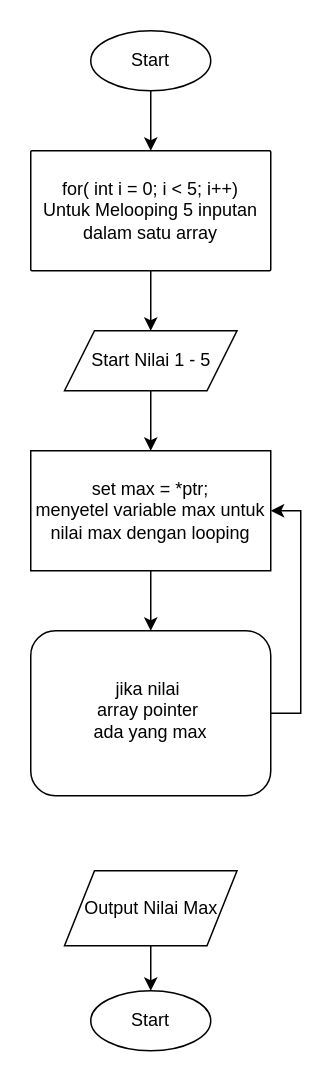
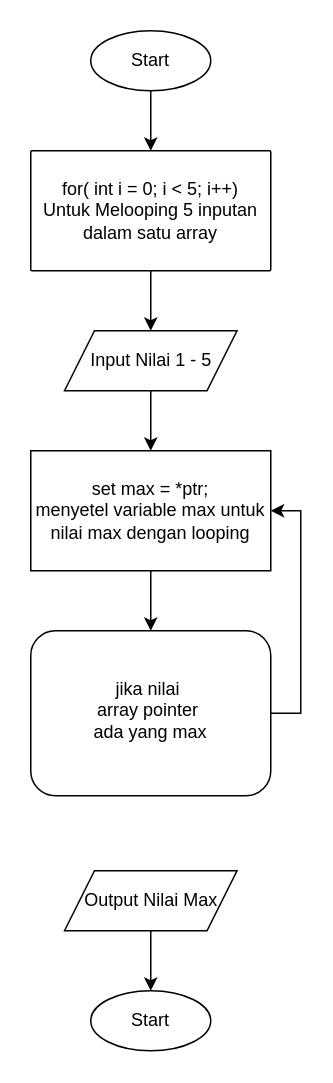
  <mxCell id="0" />
  <mxCell id="1" parent="0" />
  <mxCell id="2" value="" style="edgeStyle=orthogonalEdgeStyle;rounded=0;orthogonalLoop=1;jettySize=auto;html=1;" edge="1" parent="1" source="3" target="11"><mxGeometry relative="1" as="geometry" /></mxCell>
  <mxCell id="3" value="Start" style="ellipse;whiteSpace=wrap;html=1;" vertex="1" parent="1"><mxGeometry x="60" y="20" width="80" height="40" as="geometry" /></mxCell>
  <mxCell id="4" value="" style="edgeStyle=orthogonalEdgeStyle;rounded=0;orthogonalLoop=1;jettySize=auto;html=1;" edge="1" parent="1" source="5" target="7"><mxGeometry relative="1" as="geometry"><mxPoint x="150" y="290" as="targetPoint" /><Array as="points" /></mxGeometry></mxCell>
- <mxCell id="5" value="&lt;div&gt;Start Nilai 1 - 5&lt;/div&gt;" style="shape=parallelogram;perimeter=parallelogramPerimeter;whiteSpace=wrap;html=1;fixedSize=1;" vertex="1" parent="1"><mxGeometry x="42.5" y="220" width="115" height="40" as="geometry" /></mxCell>
+ <mxCell id="5" value="&lt;div&gt;Input Nilai 1 - 5&lt;/div&gt;" style="shape=parallelogram;perimeter=parallelogramPerimeter;whiteSpace=wrap;html=1;fixedSize=1;" vertex="1" parent="1"><mxGeometry x="42.5" y="220" width="115" height="40" as="geometry" /></mxCell>
  <mxCell id="6" value="" style="edgeStyle=orthogonalEdgeStyle;rounded=0;orthogonalLoop=1;jettySize=auto;html=1;entryX=0.5;entryY=0;entryDx=0;entryDy=0;" edge="1" parent="1" source="7" target="9"><mxGeometry relative="1" as="geometry"><mxPoint x="100" y="420" as="targetPoint" /></mxGeometry></mxCell>
  <mxCell id="7" value="&lt;div&gt;set max = *ptr;&lt;/div&gt;&lt;div&gt;menyetel variable max untuk nilai max dengan looping&lt;br&gt;&lt;/div&gt;" style="rounded=1;whiteSpace=wrap;html=1;fontSize=12;glass=0;strokeWidth=1;shadow=0;arcSize=0;" vertex="1" parent="1"><mxGeometry x="20" y="300" width="160" height="80" as="geometry" /></mxCell>
  <mxCell id="8" value="" style="edgeStyle=orthogonalEdgeStyle;rounded=0;orthogonalLoop=1;jettySize=auto;html=1;entryX=1;entryY=0.5;entryDx=0;entryDy=0;" edge="1" parent="1" source="9" target="7"><mxGeometry relative="1" as="geometry"><mxPoint x="355.5" y="510" as="targetPoint" /><Array as="points"><mxPoint x="200" y="475" /><mxPoint x="200" y="340" /></Array></mxGeometry></mxCell>
  <mxCell id="9" value="&lt;div&gt;jika nilai&amp;nbsp;&lt;/div&gt;&lt;div&gt;array pointer&amp;nbsp;&lt;/div&gt;&lt;div&gt;ada yang max &lt;/div&gt;" style="whiteSpace=wrap;html=1;shadow=0;fontFamily=Helvetica;fontSize=12;align=center;strokeWidth=1;spacing=6;spacingTop=-4;rounded=1;" vertex="1" parent="1"><mxGeometry x="20" y="420" width="160" height="110" as="geometry" /></mxCell>
  <mxCell id="10" value="" style="edgeStyle=orthogonalEdgeStyle;rounded=0;orthogonalLoop=1;jettySize=auto;html=1;entryX=0.5;entryY=0;entryDx=0;entryDy=0;" edge="1" parent="1" source="11" target="5"><mxGeometry relative="1" as="geometry" /></mxCell>
  <mxCell id="11" value="&lt;div&gt;for( int i = 0; i &amp;lt; 5; i++)&lt;/div&gt;&lt;div&gt;Untuk Melooping 5 inputan dalam satu array&lt;br&gt;&lt;/div&gt;" style="rounded=1;whiteSpace=wrap;html=1;arcSize=1;" vertex="1" parent="1"><mxGeometry x="20" y="100" width="160" height="80" as="geometry" /></mxCell>
  <mxCell id="12" value="" style="edgeStyle=orthogonalEdgeStyle;rounded=0;orthogonalLoop=1;jettySize=auto;html=1;" edge="1" parent="1" source="13" target="14"><mxGeometry relative="1" as="geometry" /></mxCell>
- <mxCell id="13" value="Output Nilai Max" style="shape=parallelogram;perimeter=parallelogramPerimeter;whiteSpace=wrap;html=1;fixedSize=1;" vertex="1" parent="1"><mxGeometry x="42.5" y="580" width="115" height="50" as="geometry" /></mxCell>
+ <mxCell id="13" value="Output Nilai Max" style="shape=parallelogram;perimeter=parallelogramPerimeter;whiteSpace=wrap;html=1;fixedSize=1;" vertex="1" parent="1"><mxGeometry x="42.5" y="580" width="115" height="40" as="geometry" /></mxCell>
  <mxCell id="14" value="Start" style="ellipse;whiteSpace=wrap;html=1;" vertex="1" parent="1"><mxGeometry x="60" y="660" width="80" height="40" as="geometry" /></mxCell>
